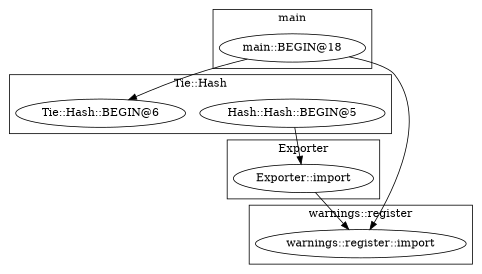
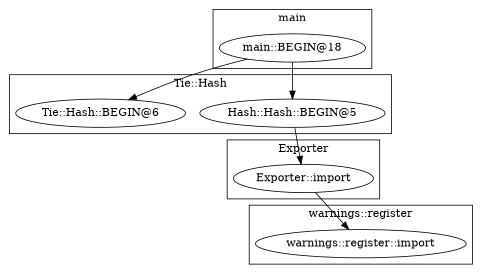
  digraph {
    "main::BEGIN@18"
    n2 [label="Hash::Hash::BEGIN@5"]
    "Tie::Hash::BEGIN@6"
    "Exporter::import"
    "warnings::register::import"
    subgraph cluster_1 {
      label=main
      "main::BEGIN@18"
    }
    subgraph cluster_2 {
      label="Tie::Hash"
      n2
      "Tie::Hash::BEGIN@6"
    }
    subgraph cluster_3 {
      label=Exporter
      "Exporter::import"
    }
    subgraph cluster_4 {
      label="warnings::register"
      "warnings::register::import"
    }
-   "main::BEGIN@18" -> "warnings::register::import"
+   "main::BEGIN@18" -> n2
    "main::BEGIN@18" -> "Tie::Hash::BEGIN@6"
    n2 -> "Exporter::import"
    "Exporter::import" -> "warnings::register::import"
  }
